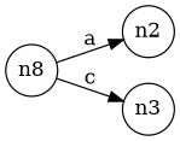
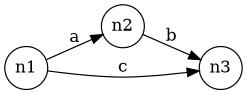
  digraph {
    rankdir=LR
    node [fixedsize=true shape=circle]
-   n1 [height=0.5 label=n8 width=0.5]
+   n1 [height=0.5 label=n1 width=0.5]
    n2 [height=0.5 label=n2 width=0.5]
    n3 [height=0.5 label=n3 width=0.5]
    n1 -> n2 [label=a]
    n1 -> n3 [label=c]
+   n2 -> n3 [label=b]
  }
